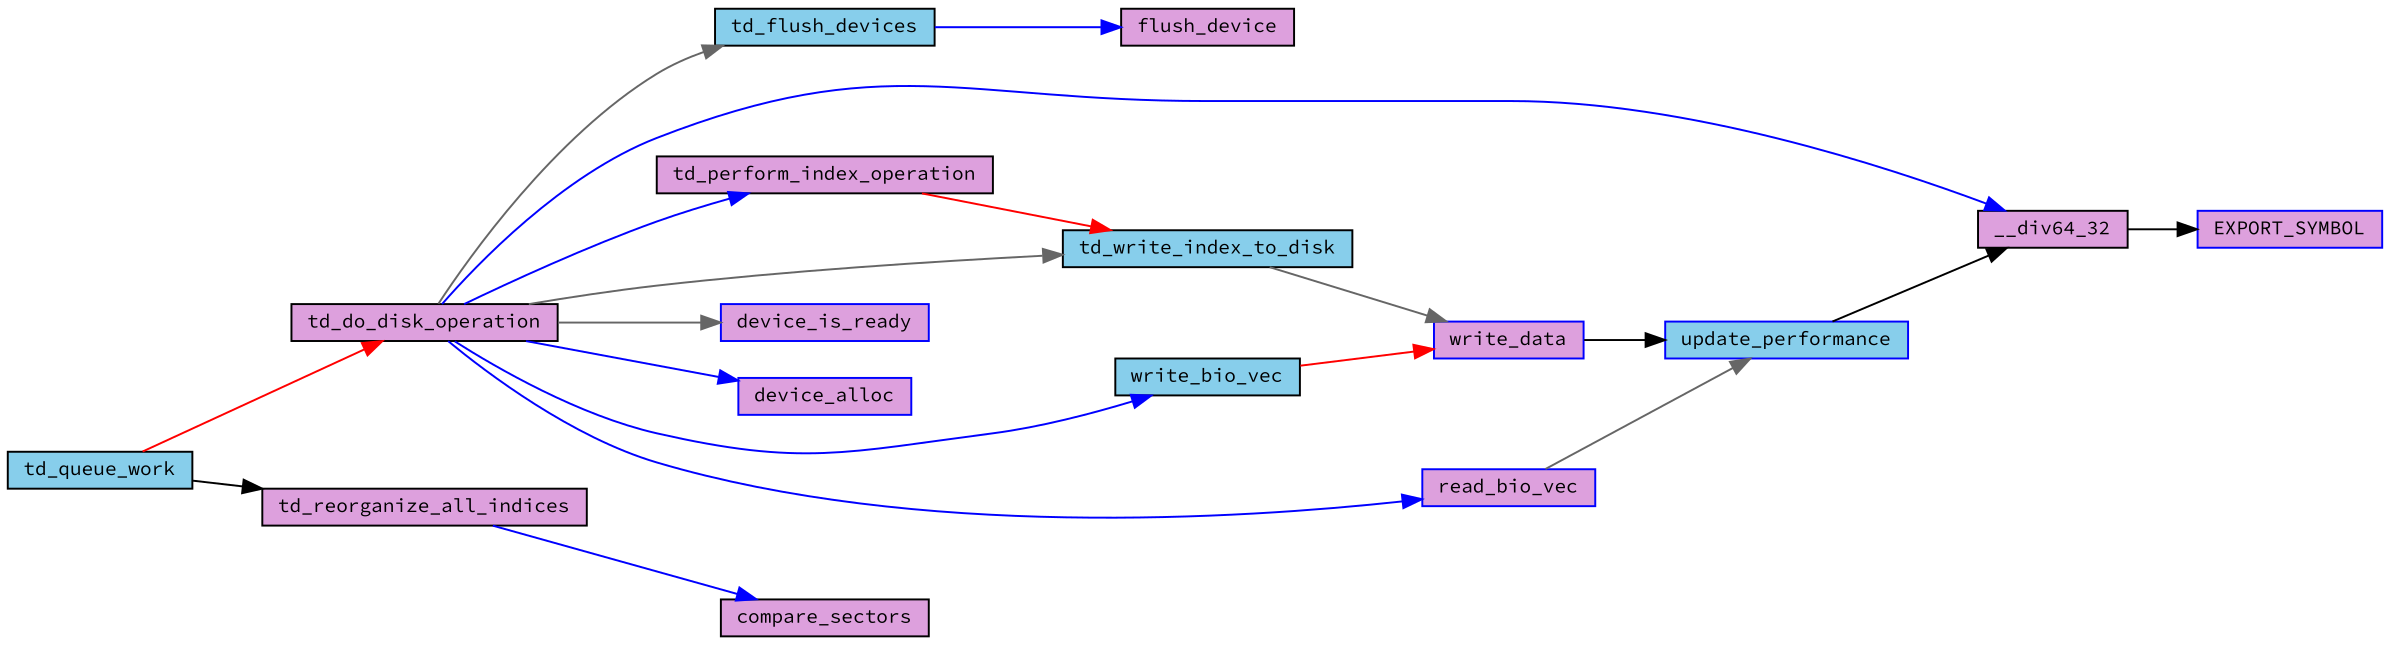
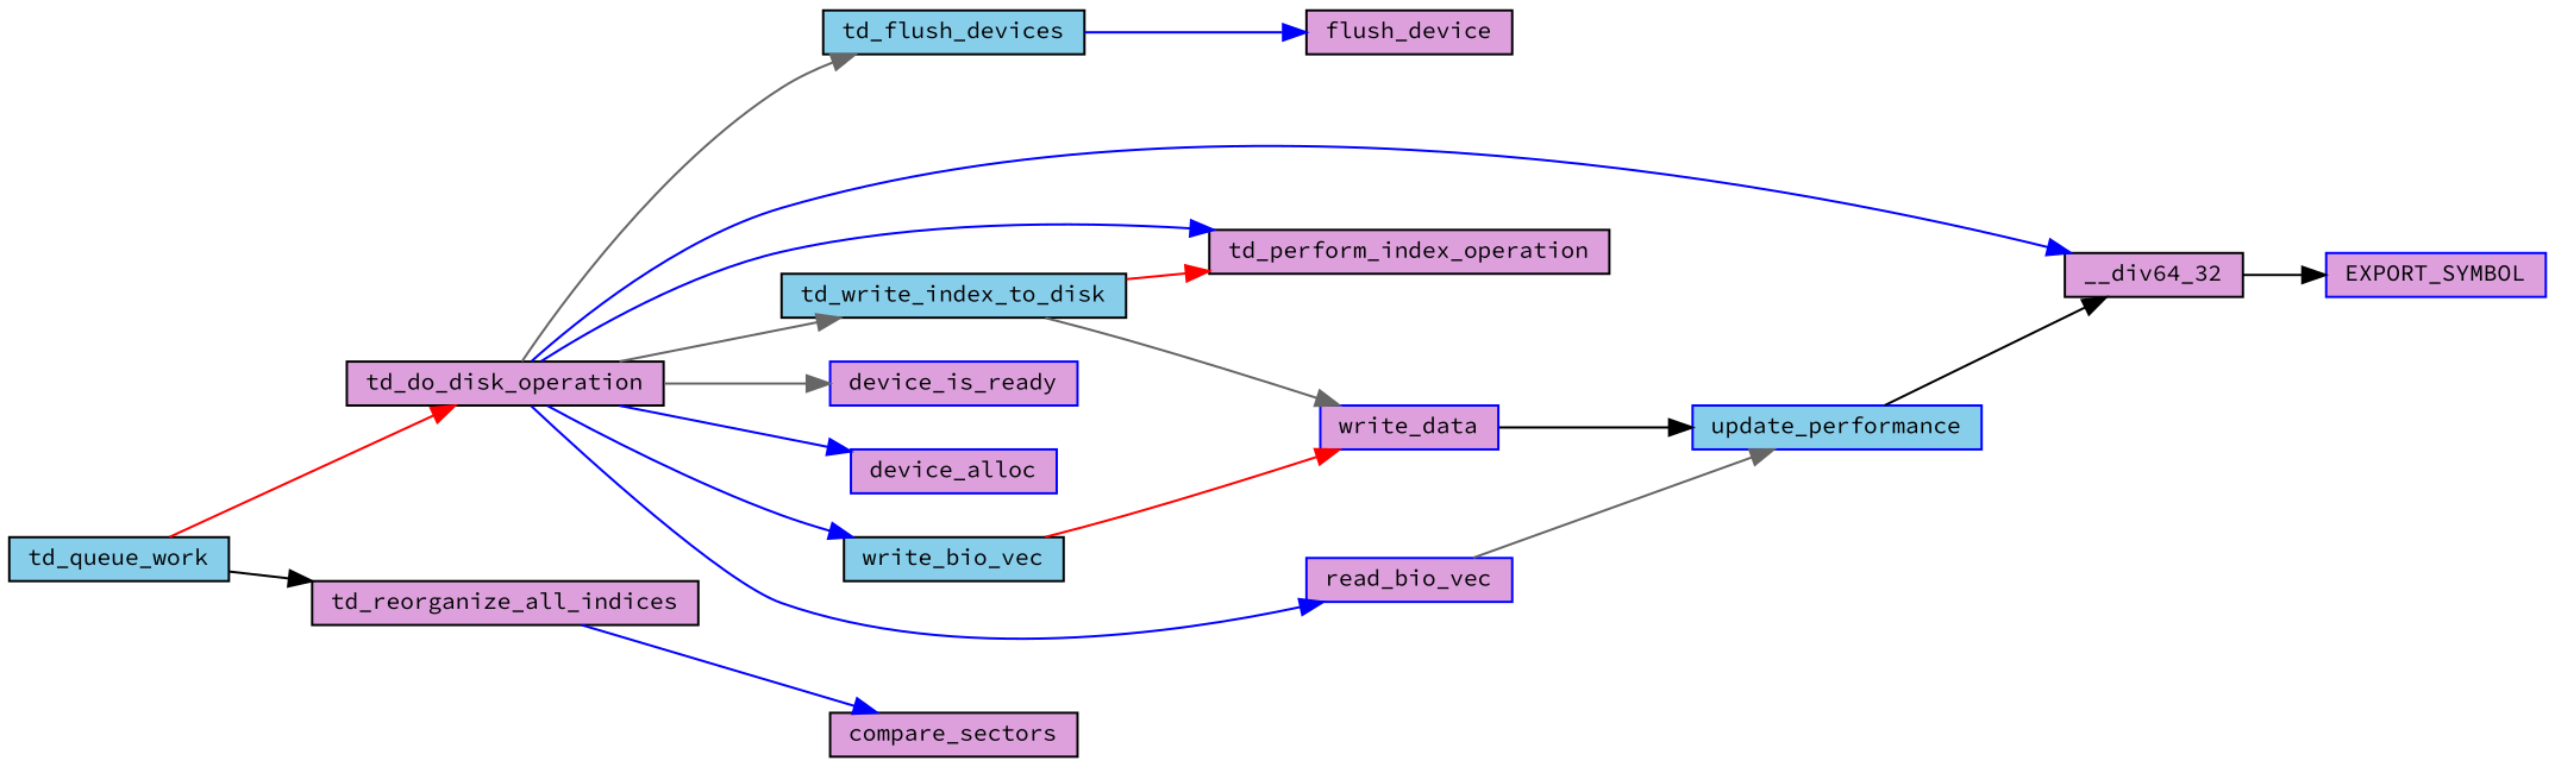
  digraph {
    fontname="Source Code Pro"
    rankdir=LR
    node [color=black fillcolor=plum fontname="Source Code Pro" fontsize=10 shape=record style=filled]
    edge [color=blue fontname="Source Code Pro" fontsize=10 labelfontname=Helvetica labelfontsize=10 style=solid]
    n1 [fillcolor=skyblue fontcolor=black height=0.2 label=td_queue_work width=0.4]
    n2 [height=0.2 label=td_do_disk_operation width=0.4]
    n3 [height=0.2 label=td_reorganize_all_indices width=0.4]
    n4 [fillcolor=skyblue height=0.2 label=td_flush_devices width=0.4]
    n5 [height=0.2 label=__div64_32 width=0.4]
    n6 [height=0.2 label=td_perform_index_operation width=0.4]
    n7 [fillcolor=skyblue height=0.2 label=td_write_index_to_disk width=0.4]
    n8 [color=blue height=0.2 label=device_is_ready width=0.4]
    n9 [color=blue height=0.2 label=device_alloc width=0.4]
    n10 [fillcolor=skyblue height=0.2 label=write_bio_vec width=0.4]
    n11 [color=blue height=0.2 label=read_bio_vec width=0.4]
    n12 [height=0.2 label=compare_sectors width=0.4]
    n13 [height=0.2 label=flush_device width=0.4]
    n14 [color=blue height=0.2 label=EXPORT_SYMBOL width=0.4]
    n15 [color=blue height=0.2 label=write_data width=0.4]
    n16 [color=blue fillcolor=skyblue height=0.2 label=update_performance width=0.4]
    n1 -> n2 [color=red]
    n1 -> n3 [color=black]
    n2 -> n4 [color=gray40]
    n2 -> n5
    n2 -> n6
    n2 -> n7 [color=gray40]
    n2 -> n8 [color=gray40]
    n2 -> n9
    n2 -> n10
    n2 -> n11
    n3 -> n12
    n4 -> n13
    n5 -> n14 [color=black]
-   n6 -> n7 [color=red]
+   n7 -> n6 [color=red]
    n7 -> n15 [color=gray40]
    n10 -> n15 [color=red]
    n11 -> n16 [color=gray40]
    n15 -> n16 [color=black]
    n16 -> n5 [color=black]
  }
